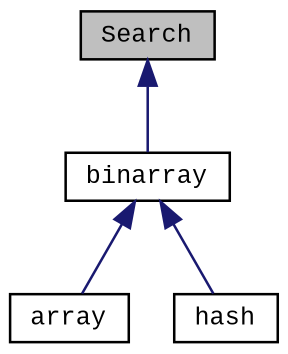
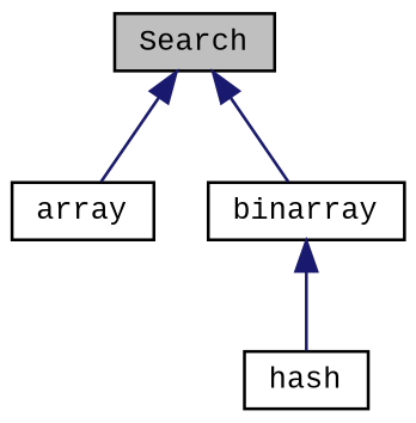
  digraph {
    fontname="Liberation Mono"
    node [color=black fillcolor=white fontname="Liberation Mono" fontsize=10 shape=record style=filled]
    edge [color=midnightblue dir=back fontname="Liberation Mono" fontsize=10 labelfontname=Helvetica labelfontsize=10 style=solid]
    n1 [fillcolor=grey75 fontcolor=black height=0.2 label=Search width=0.4]
    n2 [height=0.2 label=array width=0.4]
    n3 [height=0.2 label=binarray width=0.4]
    n4 [height=0.2 label=hash width=0.4]
-   n3 -> n2
+   n1 -> n2
    n1 -> n3
    n3 -> n4
  }
